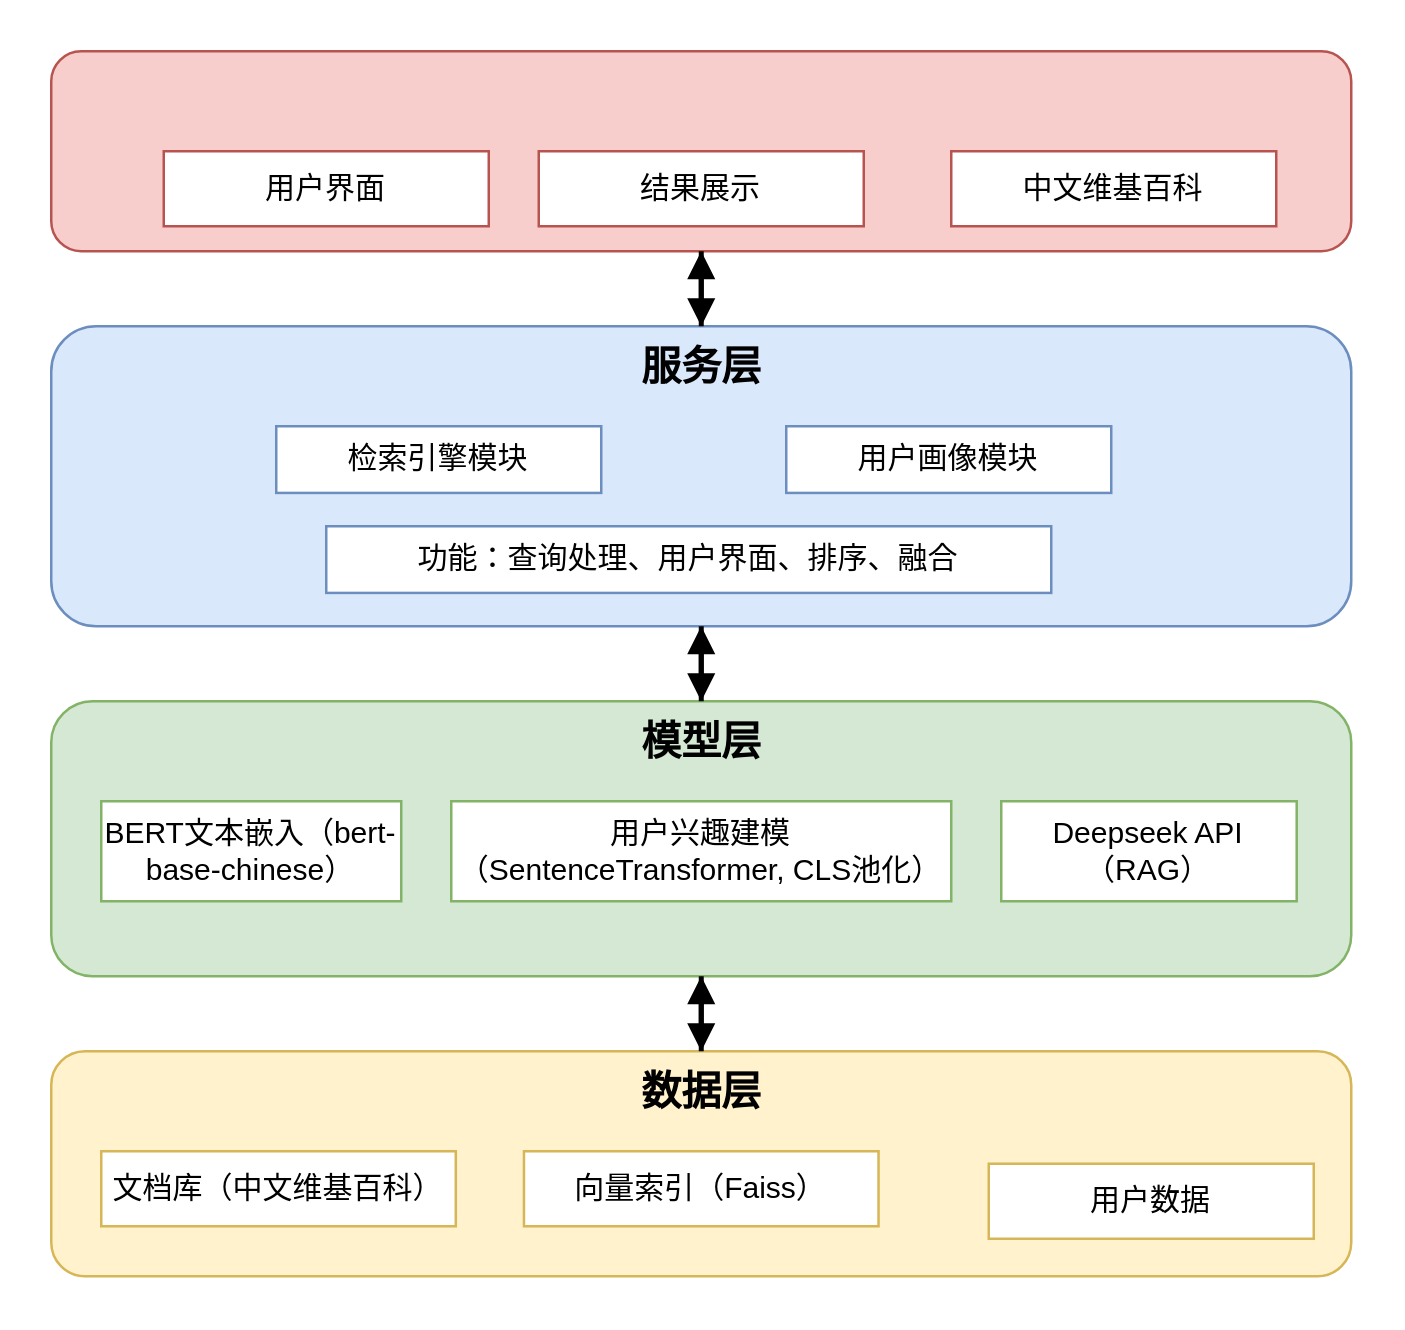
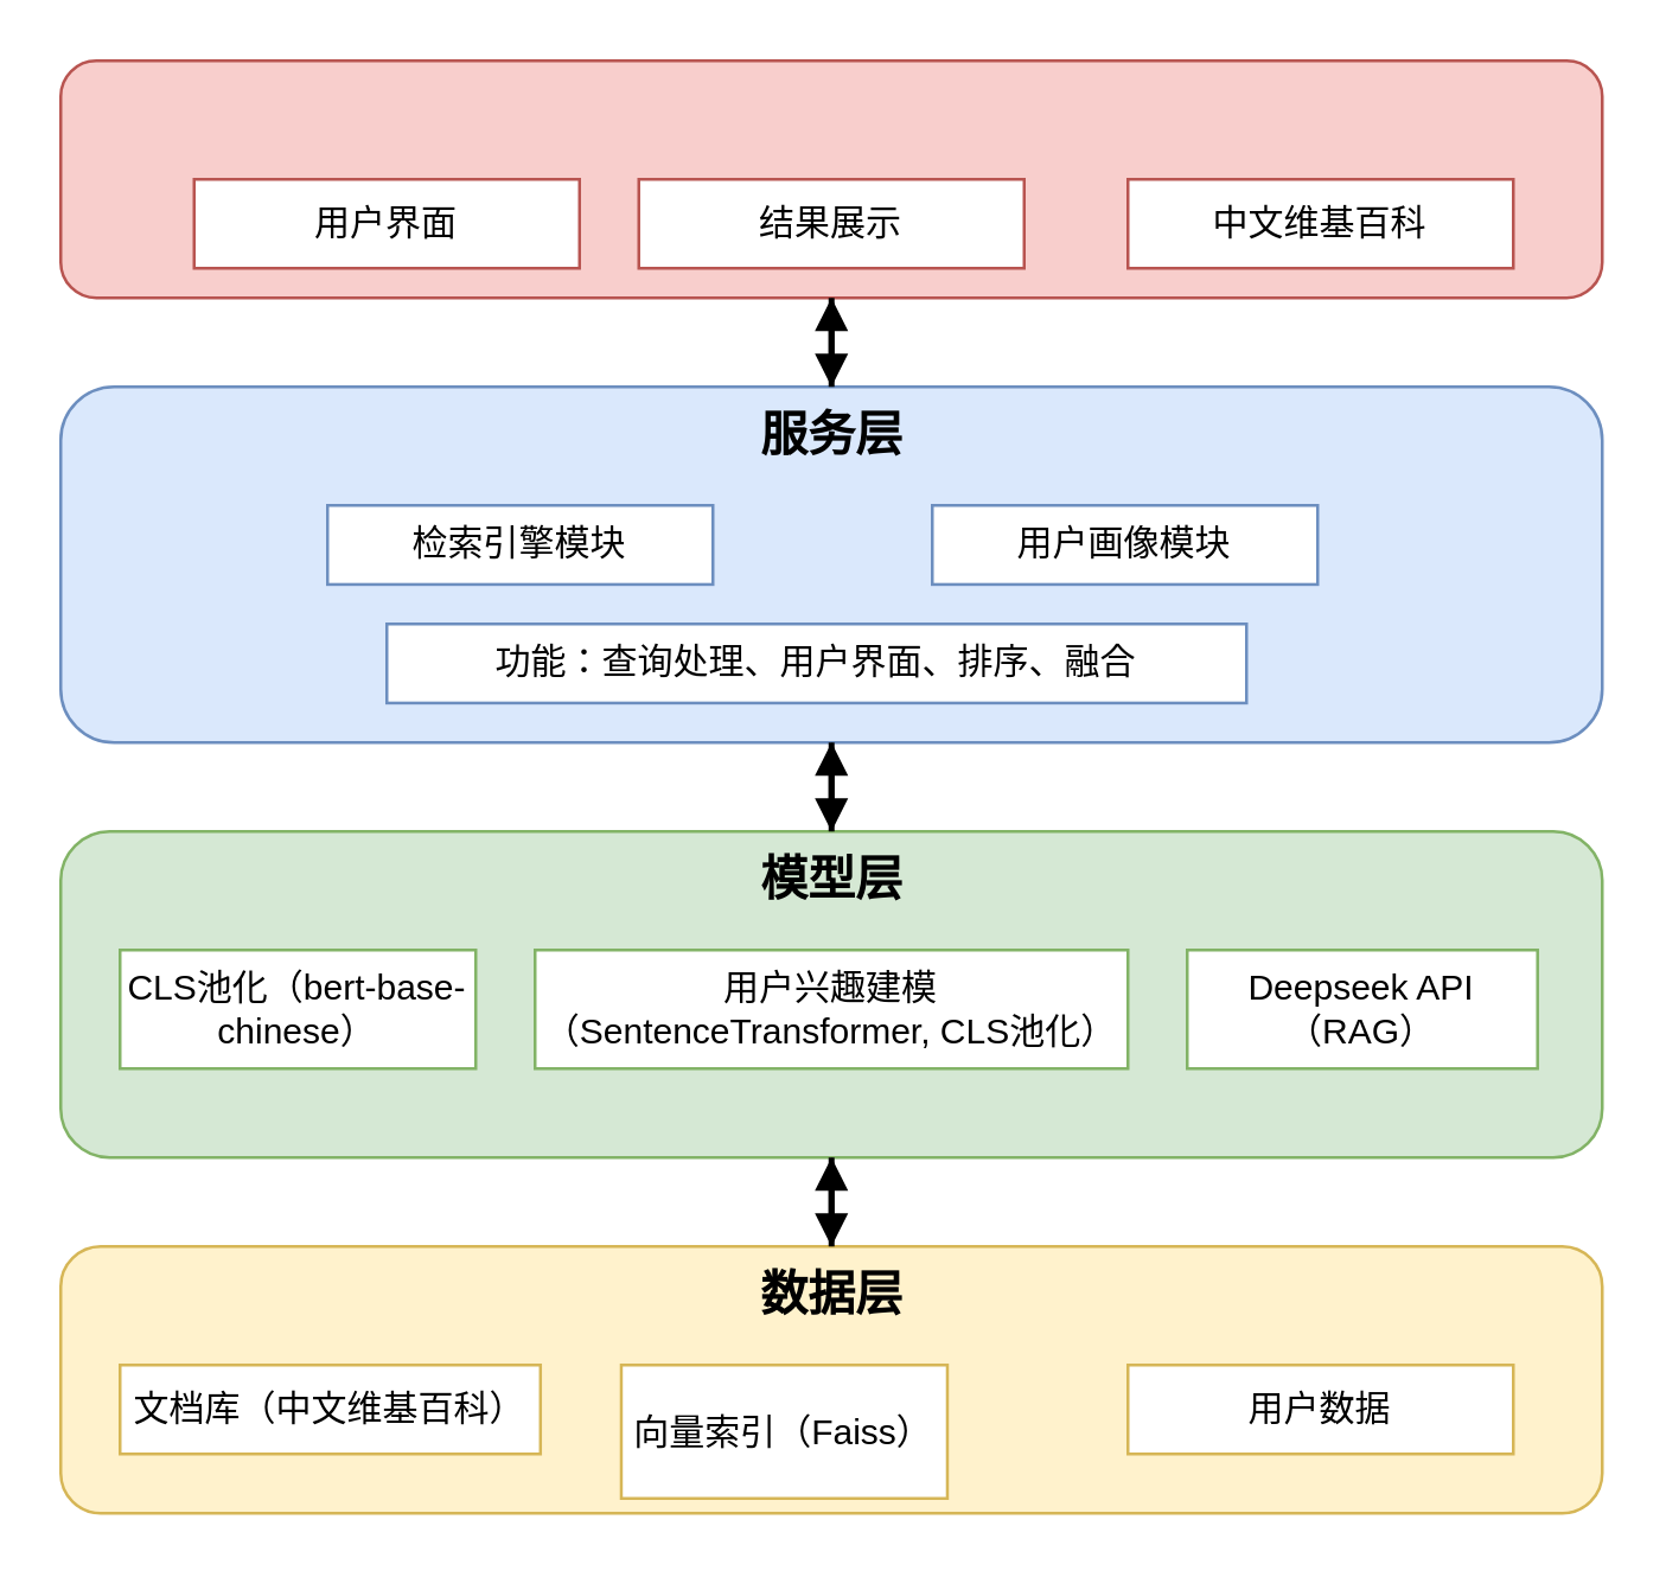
  <mxCell id="0" />
  <mxCell id="1" parent="0" />
  <mxCell id="2" value="" style="rounded=1;whiteSpace=wrap;html=1;strokeColor=#B85450;fillColor=#F8CECC;" vertex="1" parent="1"><mxGeometry x="20" y="20" width="520" height="80" as="geometry" /></mxCell>
  <mxCell id="3" value="用户界面" style="rounded=0;whiteSpace=wrap;html=1;strokeColor=#B85450;fillColor=#FFFFFF;" vertex="1" parent="2"><mxGeometry x="45.003" y="40" width="130" height="30" as="geometry" /></mxCell>
  <mxCell id="4" value="结果展示" style="rounded=0;whiteSpace=wrap;html=1;strokeColor=#B85450;fillColor=#FFFFFF;" vertex="1" parent="2"><mxGeometry x="194.997" y="40" width="130" height="30" as="geometry" /></mxCell>
  <mxCell id="5" value="中文维基百科" style="rounded=0;whiteSpace=wrap;html=1;strokeColor=#B85450;fillColor=#FFFFFF;" vertex="1" parent="2"><mxGeometry x="360.002" y="40" width="130" height="30" as="geometry" /></mxCell>
  <mxCell id="6" value="" style="rounded=1;whiteSpace=wrap;html=1;strokeColor=#6C8EBF;fillColor=#DAE8FC;" vertex="1" parent="1"><mxGeometry x="20" y="130" width="520" height="120" as="geometry" /></mxCell>
  <mxCell id="7" value="服务层" style="text;html=1;fontSize=16;fontStyle=1;align=center;verticalAlign=top;" vertex="1" parent="6"><mxGeometry width="520" height="40.0" as="geometry" /></mxCell>
  <mxCell id="8" value="检索引擎模块" style="rounded=0;whiteSpace=wrap;html=1;strokeColor=#6C8EBF;fillColor=#FFFFFF;" vertex="1" parent="6"><mxGeometry x="90" y="40" width="130" height="26.67" as="geometry" /></mxCell>
  <mxCell id="9" value="用户画像模块" style="rounded=0;whiteSpace=wrap;html=1;strokeColor=#6C8EBF;fillColor=#FFFFFF;" vertex="1" parent="6"><mxGeometry x="294" y="40" width="130" height="26.67" as="geometry" /></mxCell>
  <mxCell id="10" value="功能：查询处理、用户界面、排序、融合" style="rounded=0;whiteSpace=wrap;html=1;strokeColor=#6C8EBF;fillColor=#FFFFFF;" vertex="1" parent="6"><mxGeometry x="110" y="80" width="290" height="26.67" as="geometry" /></mxCell>
  <mxCell id="11" value="" style="rounded=1;whiteSpace=wrap;html=1;strokeColor=#82B366;fillColor=#D5E8D4;" vertex="1" parent="1"><mxGeometry x="20" y="280" width="520" height="110" as="geometry" /></mxCell>
  <mxCell id="12" value="模型层" style="text;html=1;fontSize=16;fontStyle=1;align=center;verticalAlign=top;" vertex="1" parent="11"><mxGeometry width="520" height="30" as="geometry" /></mxCell>
- <mxCell id="13" value="BERT文本嵌入（bert-base-chinese）" style="rounded=0;whiteSpace=wrap;html=1;strokeColor=#82B366;fillColor=#FFFFFF;" vertex="1" parent="11"><mxGeometry x="20" y="40" width="120" height="40" as="geometry" /></mxCell>
+ <mxCell id="13" value="CLS池化（bert-base-chinese）" style="rounded=0;whiteSpace=wrap;html=1;strokeColor=#82B366;fillColor=#FFFFFF;" vertex="1" parent="11"><mxGeometry x="20" y="40" width="120" height="40" as="geometry" /></mxCell>
  <mxCell id="14" value="用户兴趣建模（SentenceTransformer, CLS池化）" style="rounded=0;whiteSpace=wrap;html=1;strokeColor=#82B366;fillColor=#FFFFFF;" vertex="1" parent="11"><mxGeometry x="160" y="40" width="200" height="40" as="geometry" /></mxCell>
  <mxCell id="15" value="Deepseek API（RAG）" style="rounded=0;whiteSpace=wrap;html=1;strokeColor=#82B366;fillColor=#FFFFFF;" vertex="1" parent="11"><mxGeometry x="379.999" y="40" width="118.182" height="40" as="geometry" /></mxCell>
  <mxCell id="16" value="" style="rounded=1;whiteSpace=wrap;html=1;strokeColor=#D6B656;fillColor=#FFF2CC;" vertex="1" parent="1"><mxGeometry x="20" y="420" width="520" height="90" as="geometry" /></mxCell>
  <mxCell id="17" value="数据层" style="text;html=1;fontSize=16;fontStyle=1;align=center;verticalAlign=top;" vertex="1" parent="16"><mxGeometry width="520" height="22.5" as="geometry" /></mxCell>
  <mxCell id="18" value="文档库（中文维基百科）" style="rounded=0;whiteSpace=wrap;html=1;strokeColor=#D6B656;fillColor=#FFFFFF;" vertex="1" parent="16"><mxGeometry x="20.005" y="40" width="141.818" height="30" as="geometry" /></mxCell>
- <mxCell id="19" value="向量索引（Faiss）" style="rounded=0;whiteSpace=wrap;html=1;strokeColor=#D6B656;fillColor=#FFFFFF;" vertex="1" parent="16"><mxGeometry x="189.089" y="40" width="141.818" height="30" as="geometry" /></mxCell>
- <mxCell id="20" value="用户数据" style="rounded=0;whiteSpace=wrap;html=1;strokeColor=#D6B656;fillColor=#FFFFFF;" vertex="1" parent="16"><mxGeometry x="375" y="45" width="130" height="30" as="geometry" /></mxCell>
+ <mxCell id="19" value="向量索引（Faiss）" style="rounded=0;whiteSpace=wrap;html=1;strokeColor=#D6B656;fillColor=#FFFFFF;" vertex="1" parent="16"><mxGeometry x="189.089" y="40" width="110" height="45" as="geometry" /></mxCell>
+ <mxCell id="20" value="用户数据" style="rounded=0;whiteSpace=wrap;html=1;strokeColor=#D6B656;fillColor=#FFFFFF;" vertex="1" parent="16"><mxGeometry x="360" y="40" width="130" height="30" as="geometry" /></mxCell>
  <mxCell id="21" style="endArrow=block;endFill=1;strokeWidth=2;" edge="1" parent="1" source="2" target="6"><mxGeometry relative="1" as="geometry" /></mxCell>
  <mxCell id="22" style="endArrow=block;endFill=1;strokeWidth=2;" edge="1" parent="1" source="6" target="11"><mxGeometry relative="1" as="geometry" /></mxCell>
  <mxCell id="23" style="endArrow=block;endFill=1;strokeWidth=2;" edge="1" parent="1" source="11" target="16"><mxGeometry relative="1" as="geometry" /></mxCell>
  <mxCell id="24" style="endArrow=block;endFill=1;strokeWidth=2;" edge="1" parent="1" source="16" target="11"><mxGeometry relative="1" as="geometry" /></mxCell>
  <mxCell id="25" style="endArrow=block;endFill=1;strokeWidth=2;" edge="1" parent="1" source="11" target="6"><mxGeometry relative="1" as="geometry" /></mxCell>
  <mxCell id="26" style="endArrow=block;endFill=1;strokeWidth=2;" edge="1" parent="1" source="6" target="2"><mxGeometry relative="1" as="geometry" /></mxCell>
